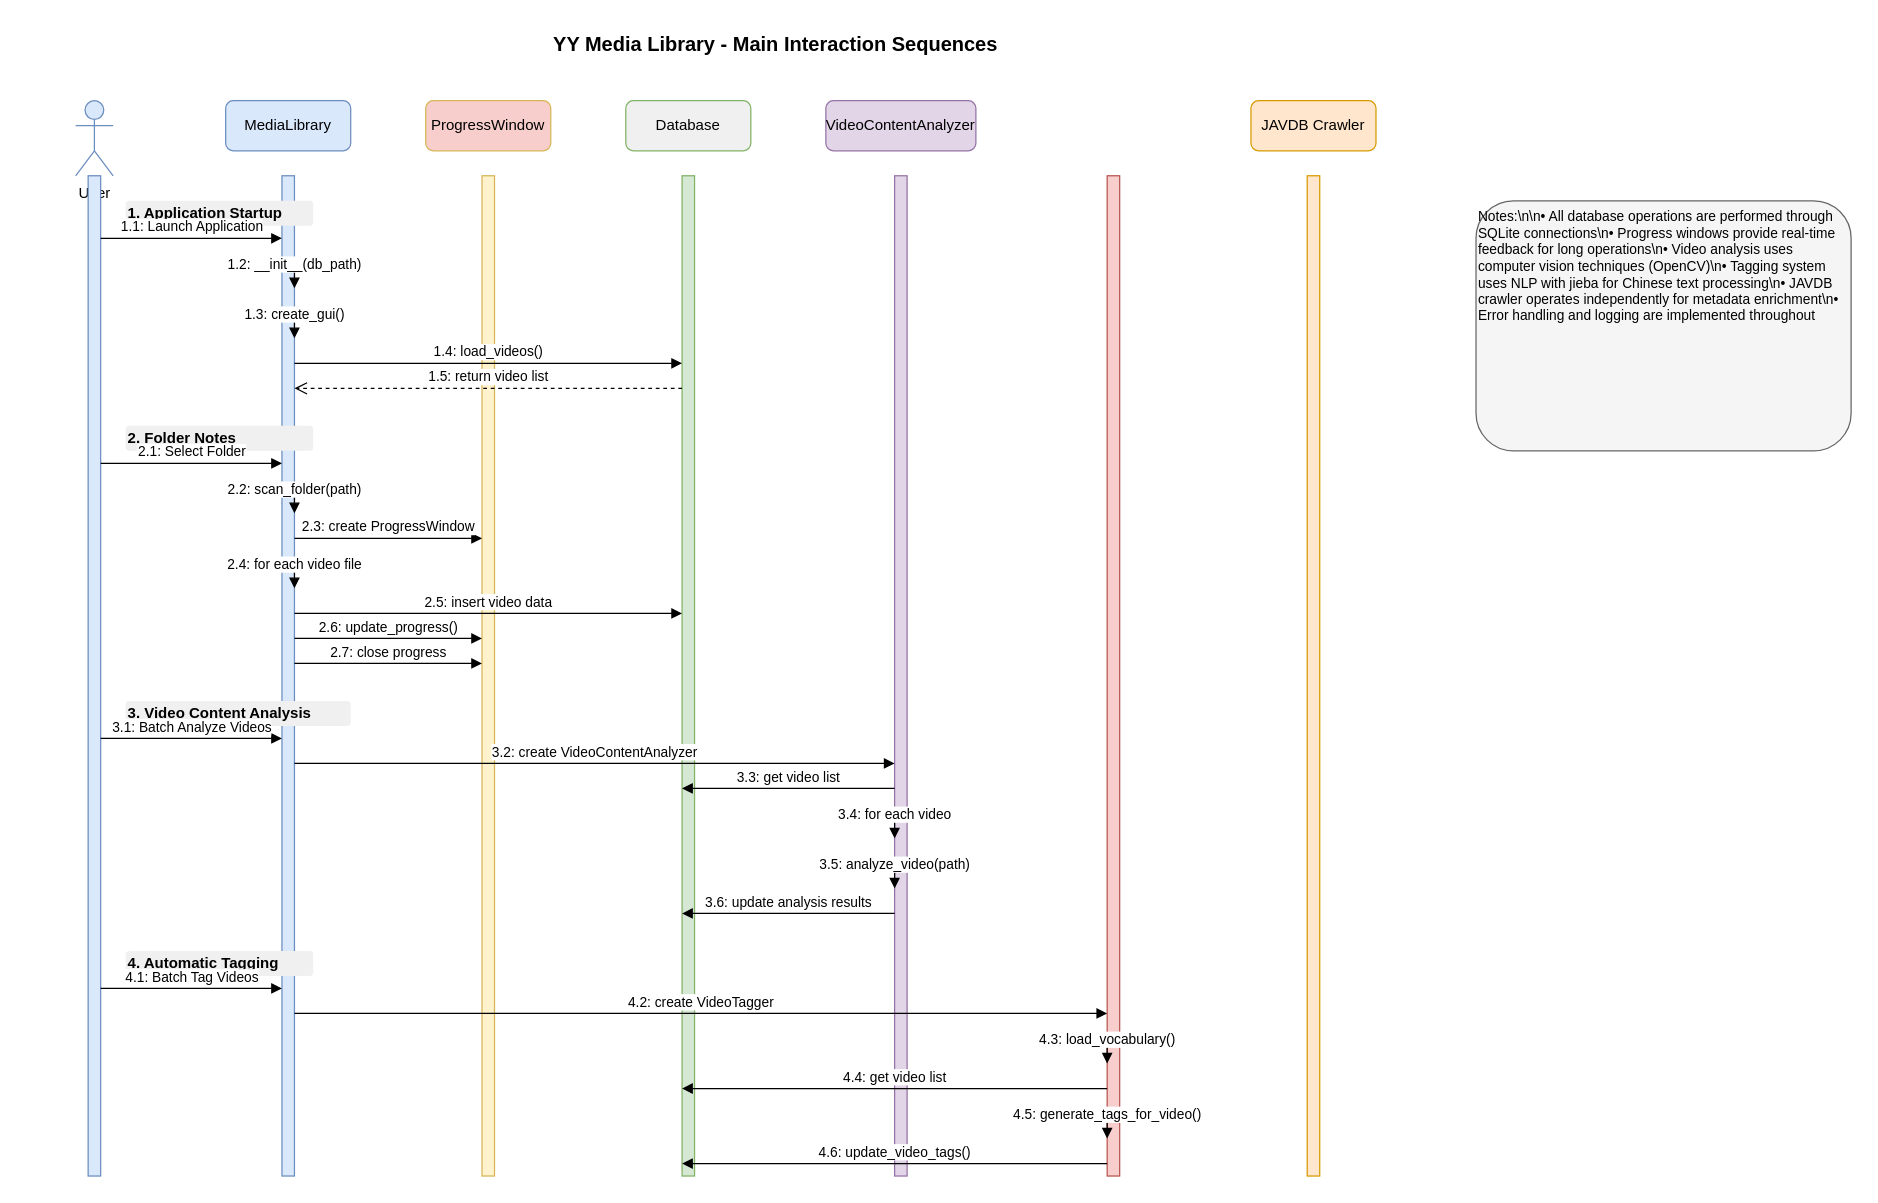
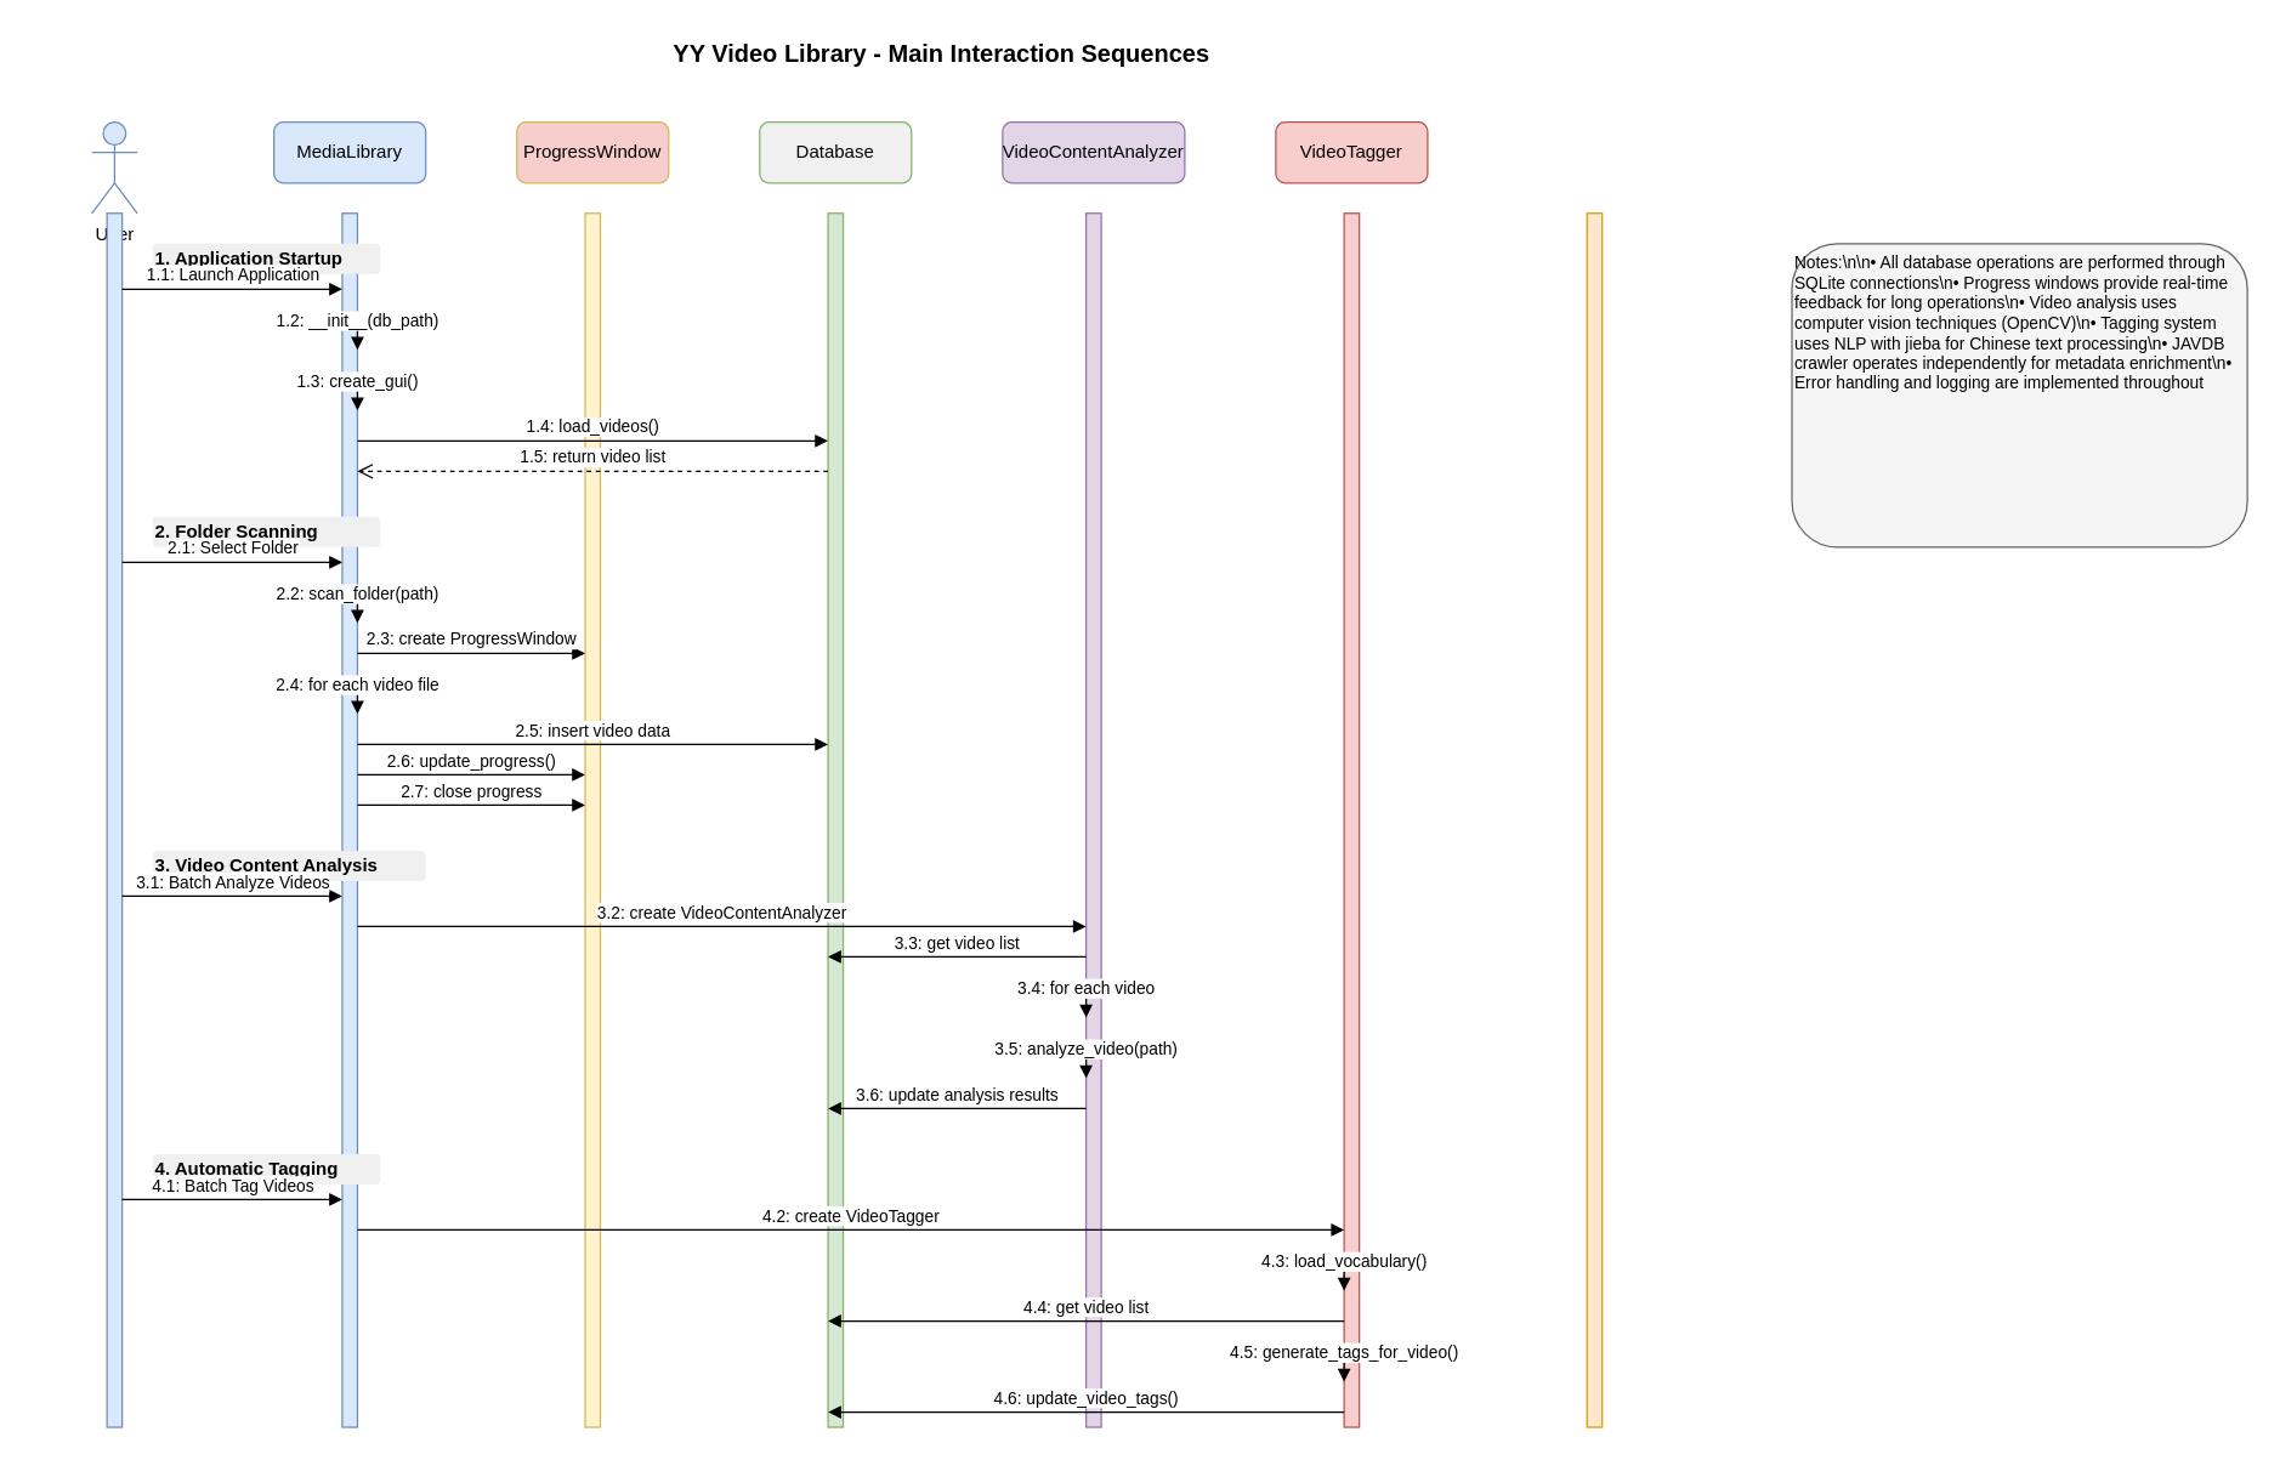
  <mxCell id="0" />
  <mxCell id="1" parent="0" />
- <mxCell id="2" value="YY Media Library - Main Interaction Sequences" style="text;html=1;strokeColor=none;fillColor=none;align=center;verticalAlign=middle;whiteSpace=wrap;rounded=0;fontSize=16;fontStyle=1;" vertex="1" parent="1"><mxGeometry x="20" y="20" width="1200" height="30" as="geometry" /></mxCell>
+ <mxCell id="2" value="YY Video Library - Main Interaction Sequences" style="text;html=1;strokeColor=none;fillColor=none;align=center;verticalAlign=middle;whiteSpace=wrap;rounded=0;fontSize=16;fontStyle=1;" vertex="1" parent="1"><mxGeometry x="20" y="20" width="1200" height="30" as="geometry" /></mxCell>
  <mxCell id="3" value="User" style="shape=umlActor;verticalLabelPosition=bottom;verticalAlign=top;html=1;outlineConnect=0;fillColor=#dae8fc;strokeColor=#6c8ebf;" vertex="1" parent="1"><mxGeometry x="60" y="80" width="30" height="60" as="geometry" /></mxCell>
  <mxCell id="4" value="MediaLibrary" style="rounded=1;whiteSpace=wrap;html=1;fillColor=#dae8fc;strokeColor=#6c8ebf;" vertex="1" parent="1"><mxGeometry x="180" y="80" width="100" height="40" as="geometry" /></mxCell>
  <mxCell id="5" value="ProgressWindow" style="rounded=1;whiteSpace=wrap;html=1;fillColor=#f8cecc;strokeColor=#d6b656;" vertex="1" parent="1"><mxGeometry x="340" y="80" width="100" height="40" as="geometry" /></mxCell>
  <mxCell id="6" value="Database" style="rounded=1;whiteSpace=wrap;html=1;fillColor=#f0f0f0;strokeColor=#82b366;" vertex="1" parent="1"><mxGeometry x="500" y="80" width="100" height="40" as="geometry" /></mxCell>
  <mxCell id="7" value="VideoContentAnalyzer" style="rounded=1;whiteSpace=wrap;html=1;fillColor=#e1d5e7;strokeColor=#9673a6;" vertex="1" parent="1"><mxGeometry x="660" y="80" width="120" height="40" as="geometry" /></mxCell>
- <mxCell id="9" value="JAVDB Crawler" style="rounded=1;whiteSpace=wrap;html=1;fillColor=#ffe6cc;strokeColor=#d79b00;" vertex="1" parent="1"><mxGeometry x="1000" y="80" width="100" height="40" as="geometry" /></mxCell>
+ <mxCell id="8" value="VideoTagger" style="rounded=1;whiteSpace=wrap;html=1;fillColor=#f8cecc;strokeColor=#b85450;" vertex="1" parent="1"><mxGeometry x="840" y="80" width="100" height="40" as="geometry" /></mxCell>
  <mxCell id="10" value="" style="html=1;points=[];perimeter=orthogonalPerimeter;outlineConnect=0;targetShapes=umlLifeline;portConstraint=eastwest;newEdgeStyle={&quot;edgeStyle&quot;:&quot;elbowEdgeStyle&quot;,&quot;elbow&quot;:&quot;vertical&quot;,&quot;curved&quot;:0,&quot;rounded&quot;:0};fillColor=#dae8fc;strokeColor=#6c8ebf;" vertex="1" parent="1"><mxGeometry x="70" y="140" width="10" height="800" as="geometry" /></mxCell>
  <mxCell id="11" value="" style="html=1;points=[];perimeter=orthogonalPerimeter;outlineConnect=0;targetShapes=umlLifeline;portConstraint=eastwest;newEdgeStyle={&quot;edgeStyle&quot;:&quot;elbowEdgeStyle&quot;,&quot;elbow&quot;:&quot;vertical&quot;,&quot;curved&quot;:0,&quot;rounded&quot;:0};fillColor=#dae8fc;strokeColor=#6c8ebf;" vertex="1" parent="1"><mxGeometry x="225" y="140" width="10" height="800" as="geometry" /></mxCell>
  <mxCell id="12" value="" style="html=1;points=[];perimeter=orthogonalPerimeter;outlineConnect=0;targetShapes=umlLifeline;portConstraint=eastwest;newEdgeStyle={&quot;edgeStyle&quot;:&quot;elbowEdgeStyle&quot;,&quot;elbow&quot;:&quot;vertical&quot;,&quot;curved&quot;:0,&quot;rounded&quot;:0};fillColor=#fff2cc;strokeColor=#d6b656;" vertex="1" parent="1"><mxGeometry x="385" y="140" width="10" height="800" as="geometry" /></mxCell>
  <mxCell id="13" value="" style="html=1;points=[];perimeter=orthogonalPerimeter;outlineConnect=0;targetShapes=umlLifeline;portConstraint=eastwest;newEdgeStyle={&quot;edgeStyle&quot;:&quot;elbowEdgeStyle&quot;,&quot;elbow&quot;:&quot;vertical&quot;,&quot;curved&quot;:0,&quot;rounded&quot;:0};fillColor=#d5e8d4;strokeColor=#82b366;" vertex="1" parent="1"><mxGeometry x="545" y="140" width="10" height="800" as="geometry" /></mxCell>
  <mxCell id="14" value="" style="html=1;points=[];perimeter=orthogonalPerimeter;outlineConnect=0;targetShapes=umlLifeline;portConstraint=eastwest;newEdgeStyle={&quot;edgeStyle&quot;:&quot;elbowEdgeStyle&quot;,&quot;elbow&quot;:&quot;vertical&quot;,&quot;curved&quot;:0,&quot;rounded&quot;:0};fillColor=#e1d5e7;strokeColor=#9673a6;" vertex="1" parent="1"><mxGeometry x="715" y="140" width="10" height="800" as="geometry" /></mxCell>
  <mxCell id="15" value="" style="html=1;points=[];perimeter=orthogonalPerimeter;outlineConnect=0;targetShapes=umlLifeline;portConstraint=eastwest;newEdgeStyle={&quot;edgeStyle&quot;:&quot;elbowEdgeStyle&quot;,&quot;elbow&quot;:&quot;vertical&quot;,&quot;curved&quot;:0,&quot;rounded&quot;:0};fillColor=#f8cecc;strokeColor=#b85450;" vertex="1" parent="1"><mxGeometry x="885" y="140" width="10" height="800" as="geometry" /></mxCell>
  <mxCell id="16" value="" style="html=1;points=[];perimeter=orthogonalPerimeter;outlineConnect=0;targetShapes=umlLifeline;portConstraint=eastwest;newEdgeStyle={&quot;edgeStyle&quot;:&quot;elbowEdgeStyle&quot;,&quot;elbow&quot;:&quot;vertical&quot;,&quot;curved&quot;:0,&quot;rounded&quot;:0};fillColor=#ffe6cc;strokeColor=#d79b00;" vertex="1" parent="1"><mxGeometry x="1045" y="140" width="10" height="800" as="geometry" /></mxCell>
  <mxCell id="17" value="1. Application Startup" style="text;html=1;strokeColor=none;fillColor=#f0f0f0;align=left;verticalAlign=middle;whiteSpace=wrap;rounded=1;fontSize=12;fontStyle=1;" vertex="1" parent="1"><mxGeometry x="100" y="160" width="150" height="20" as="geometry" /></mxCell>
  <mxCell id="18" value="1.1: Launch Application" style="html=1;verticalAlign=bottom;endArrow=block;edgeStyle=elbowEdgeStyle;elbow=vertical;curved=0;rounded=0;" edge="1" parent="1"><mxGeometry relative="1" as="geometry"><mxPoint x="80" y="190" as="sourcePoint" /><mxPoint x="225" y="190" as="targetPoint" /></mxGeometry></mxCell>
  <mxCell id="19" value="1.2: __init__(db_path)" style="html=1;verticalAlign=bottom;endArrow=block;edgeStyle=elbowEdgeStyle;elbow=vertical;curved=0;rounded=0;" edge="1" parent="1"><mxGeometry relative="1" as="geometry"><mxPoint x="235" y="210" as="sourcePoint" /><mxPoint x="235" y="230" as="targetPoint" /></mxGeometry></mxCell>
  <mxCell id="20" value="1.3: create_gui()" style="html=1;verticalAlign=bottom;endArrow=block;edgeStyle=elbowEdgeStyle;elbow=vertical;curved=0;rounded=0;" edge="1" parent="1"><mxGeometry relative="1" as="geometry"><mxPoint x="235" y="250" as="sourcePoint" /><mxPoint x="235" y="270" as="targetPoint" /></mxGeometry></mxCell>
  <mxCell id="21" value="1.4: load_videos()" style="html=1;verticalAlign=bottom;endArrow=block;edgeStyle=elbowEdgeStyle;elbow=vertical;curved=0;rounded=0;" edge="1" parent="1"><mxGeometry relative="1" as="geometry"><mxPoint x="235" y="290" as="sourcePoint" /><mxPoint x="545" y="290" as="targetPoint" /></mxGeometry></mxCell>
  <mxCell id="22" value="1.5: return video list" style="html=1;verticalAlign=bottom;endArrow=open;dashed=1;endSize=8;edgeStyle=elbowEdgeStyle;elbow=vertical;curved=0;rounded=0;" edge="1" parent="1"><mxGeometry relative="1" as="geometry"><mxPoint x="545" y="310" as="sourcePoint" /><mxPoint x="235" y="310" as="targetPoint" /></mxGeometry></mxCell>
- <mxCell id="23" value="2. Folder Notes" style="text;html=1;strokeColor=none;fillColor=#f0f0f0;align=left;verticalAlign=middle;whiteSpace=wrap;rounded=1;fontSize=12;fontStyle=1;" vertex="1" parent="1"><mxGeometry x="100" y="340" width="150" height="20" as="geometry" /></mxCell>
+ <mxCell id="23" value="2. Folder Scanning" style="text;html=1;strokeColor=none;fillColor=#f0f0f0;align=left;verticalAlign=middle;whiteSpace=wrap;rounded=1;fontSize=12;fontStyle=1;" vertex="1" parent="1"><mxGeometry x="100" y="340" width="150" height="20" as="geometry" /></mxCell>
  <mxCell id="24" value="2.1: Select Folder" style="html=1;verticalAlign=bottom;endArrow=block;edgeStyle=elbowEdgeStyle;elbow=vertical;curved=0;rounded=0;" edge="1" parent="1"><mxGeometry relative="1" as="geometry"><mxPoint x="80" y="370" as="sourcePoint" /><mxPoint x="225" y="370" as="targetPoint" /></mxGeometry></mxCell>
  <mxCell id="25" value="2.2: scan_folder(path)" style="html=1;verticalAlign=bottom;endArrow=block;edgeStyle=elbowEdgeStyle;elbow=vertical;curved=0;rounded=0;" edge="1" parent="1"><mxGeometry relative="1" as="geometry"><mxPoint x="235" y="390" as="sourcePoint" /><mxPoint x="235" y="410" as="targetPoint" /></mxGeometry></mxCell>
  <mxCell id="26" value="2.3: create ProgressWindow" style="html=1;verticalAlign=bottom;endArrow=block;edgeStyle=elbowEdgeStyle;elbow=vertical;curved=0;rounded=0;" edge="1" parent="1"><mxGeometry relative="1" as="geometry"><mxPoint x="235" y="430" as="sourcePoint" /><mxPoint x="385" y="430" as="targetPoint" /></mxGeometry></mxCell>
  <mxCell id="27" value="2.4: for each video file" style="html=1;verticalAlign=bottom;endArrow=block;edgeStyle=elbowEdgeStyle;elbow=vertical;curved=0;rounded=0;" edge="1" parent="1"><mxGeometry relative="1" as="geometry"><mxPoint x="235" y="450" as="sourcePoint" /><mxPoint x="235" y="470" as="targetPoint" /></mxGeometry></mxCell>
  <mxCell id="28" value="2.5: insert video data" style="html=1;verticalAlign=bottom;endArrow=block;edgeStyle=elbowEdgeStyle;elbow=vertical;curved=0;rounded=0;" edge="1" parent="1"><mxGeometry relative="1" as="geometry"><mxPoint x="235" y="490" as="sourcePoint" /><mxPoint x="545" y="490" as="targetPoint" /></mxGeometry></mxCell>
  <mxCell id="29" value="2.6: update_progress()" style="html=1;verticalAlign=bottom;endArrow=block;edgeStyle=elbowEdgeStyle;elbow=vertical;curved=0;rounded=0;" edge="1" parent="1"><mxGeometry relative="1" as="geometry"><mxPoint x="235" y="510" as="sourcePoint" /><mxPoint x="385" y="510" as="targetPoint" /></mxGeometry></mxCell>
  <mxCell id="30" value="2.7: close progress" style="html=1;verticalAlign=bottom;endArrow=block;edgeStyle=elbowEdgeStyle;elbow=vertical;curved=0;rounded=0;" edge="1" parent="1"><mxGeometry relative="1" as="geometry"><mxPoint x="235" y="530" as="sourcePoint" /><mxPoint x="385" y="530" as="targetPoint" /></mxGeometry></mxCell>
  <mxCell id="31" value="3. Video Content Analysis" style="text;html=1;strokeColor=none;fillColor=#f0f0f0;align=left;verticalAlign=middle;whiteSpace=wrap;rounded=1;fontSize=12;fontStyle=1;" vertex="1" parent="1"><mxGeometry x="100" y="560" width="180" height="20" as="geometry" /></mxCell>
  <mxCell id="32" value="3.1: Batch Analyze Videos" style="html=1;verticalAlign=bottom;endArrow=block;edgeStyle=elbowEdgeStyle;elbow=vertical;curved=0;rounded=0;" edge="1" parent="1"><mxGeometry relative="1" as="geometry"><mxPoint x="80" y="590" as="sourcePoint" /><mxPoint x="225" y="590" as="targetPoint" /></mxGeometry></mxCell>
  <mxCell id="33" value="3.2: create VideoContentAnalyzer" style="html=1;verticalAlign=bottom;endArrow=block;edgeStyle=elbowEdgeStyle;elbow=vertical;curved=0;rounded=0;" edge="1" parent="1"><mxGeometry relative="1" as="geometry"><mxPoint x="235" y="610" as="sourcePoint" /><mxPoint x="715" y="610" as="targetPoint" /></mxGeometry></mxCell>
  <mxCell id="34" value="3.3: get video list" style="html=1;verticalAlign=bottom;endArrow=block;edgeStyle=elbowEdgeStyle;elbow=vertical;curved=0;rounded=0;" edge="1" parent="1"><mxGeometry relative="1" as="geometry"><mxPoint x="715" y="630" as="sourcePoint" /><mxPoint x="545" y="630" as="targetPoint" /></mxGeometry></mxCell>
  <mxCell id="35" value="3.4: for each video" style="html=1;verticalAlign=bottom;endArrow=block;edgeStyle=elbowEdgeStyle;elbow=vertical;curved=0;rounded=0;" edge="1" parent="1"><mxGeometry relative="1" as="geometry"><mxPoint x="715" y="650" as="sourcePoint" /><mxPoint x="715" y="670" as="targetPoint" /></mxGeometry></mxCell>
  <mxCell id="36" value="3.5: analyze_video(path)" style="html=1;verticalAlign=bottom;endArrow=block;edgeStyle=elbowEdgeStyle;elbow=vertical;curved=0;rounded=0;" edge="1" parent="1"><mxGeometry relative="1" as="geometry"><mxPoint x="715" y="690" as="sourcePoint" /><mxPoint x="715" y="710" as="targetPoint" /></mxGeometry></mxCell>
  <mxCell id="37" value="3.6: update analysis results" style="html=1;verticalAlign=bottom;endArrow=block;edgeStyle=elbowEdgeStyle;elbow=vertical;curved=0;rounded=0;" edge="1" parent="1"><mxGeometry relative="1" as="geometry"><mxPoint x="715" y="730" as="sourcePoint" /><mxPoint x="545" y="730" as="targetPoint" /></mxGeometry></mxCell>
  <mxCell id="38" value="4. Automatic Tagging" style="text;html=1;strokeColor=none;fillColor=#f0f0f0;align=left;verticalAlign=middle;whiteSpace=wrap;rounded=1;fontSize=12;fontStyle=1;" vertex="1" parent="1"><mxGeometry x="100" y="760" width="150" height="20" as="geometry" /></mxCell>
  <mxCell id="39" value="4.1: Batch Tag Videos" style="html=1;verticalAlign=bottom;endArrow=block;edgeStyle=elbowEdgeStyle;elbow=vertical;curved=0;rounded=0;" edge="1" parent="1"><mxGeometry relative="1" as="geometry"><mxPoint x="80" y="790" as="sourcePoint" /><mxPoint x="225" y="790" as="targetPoint" /></mxGeometry></mxCell>
  <mxCell id="40" value="4.2: create VideoTagger" style="html=1;verticalAlign=bottom;endArrow=block;edgeStyle=elbowEdgeStyle;elbow=vertical;curved=0;rounded=0;" edge="1" parent="1"><mxGeometry relative="1" as="geometry"><mxPoint x="235" y="810" as="sourcePoint" /><mxPoint x="885" y="810" as="targetPoint" /></mxGeometry></mxCell>
  <mxCell id="41" value="4.3: load_vocabulary()" style="html=1;verticalAlign=bottom;endArrow=block;edgeStyle=elbowEdgeStyle;elbow=vertical;curved=0;rounded=0;" edge="1" parent="1"><mxGeometry relative="1" as="geometry"><mxPoint x="885" y="830" as="sourcePoint" /><mxPoint x="885" y="850" as="targetPoint" /></mxGeometry></mxCell>
  <mxCell id="42" value="4.4: get video list" style="html=1;verticalAlign=bottom;endArrow=block;edgeStyle=elbowEdgeStyle;elbow=vertical;curved=0;rounded=0;" edge="1" parent="1"><mxGeometry relative="1" as="geometry"><mxPoint x="885" y="870" as="sourcePoint" /><mxPoint x="545" y="870" as="targetPoint" /></mxGeometry></mxCell>
  <mxCell id="43" value="4.5: generate_tags_for_video()" style="html=1;verticalAlign=bottom;endArrow=block;edgeStyle=elbowEdgeStyle;elbow=vertical;curved=0;rounded=0;" edge="1" parent="1"><mxGeometry relative="1" as="geometry"><mxPoint x="885" y="890" as="sourcePoint" /><mxPoint x="885" y="910" as="targetPoint" /></mxGeometry></mxCell>
  <mxCell id="44" value="4.6: update_video_tags()" style="html=1;verticalAlign=bottom;endArrow=block;edgeStyle=elbowEdgeStyle;elbow=vertical;curved=0;rounded=0;" edge="1" parent="1"><mxGeometry relative="1" as="geometry"><mxPoint x="885" y="930" as="sourcePoint" /><mxPoint x="545" y="930" as="targetPoint" /></mxGeometry></mxCell>
  <mxCell id="45" value="Notes:\n\n• All database operations are performed through SQLite connections\n• Progress windows provide real-time feedback for long operations\n• Video analysis uses computer vision techniques (OpenCV)\n• Tagging system uses NLP with jieba for Chinese text processing\n• JAVDB crawler operates independently for metadata enrichment\n• Error handling and logging are implemented throughout" style="text;html=1;strokeColor=#666666;fillColor=#f5f5f5;align=left;verticalAlign=top;whiteSpace=wrap;rounded=1;fontSize=11;fontFamily=Helvetica;" vertex="1" parent="1"><mxGeometry x="1180" y="160" width="300" height="200" as="geometry" /></mxCell>
